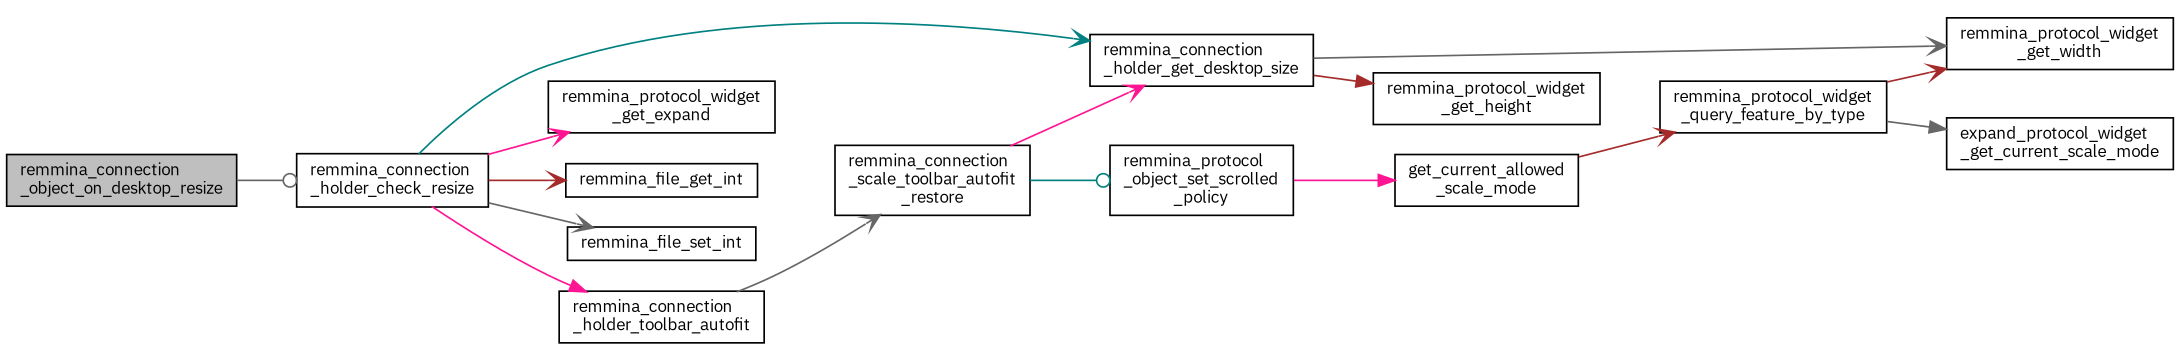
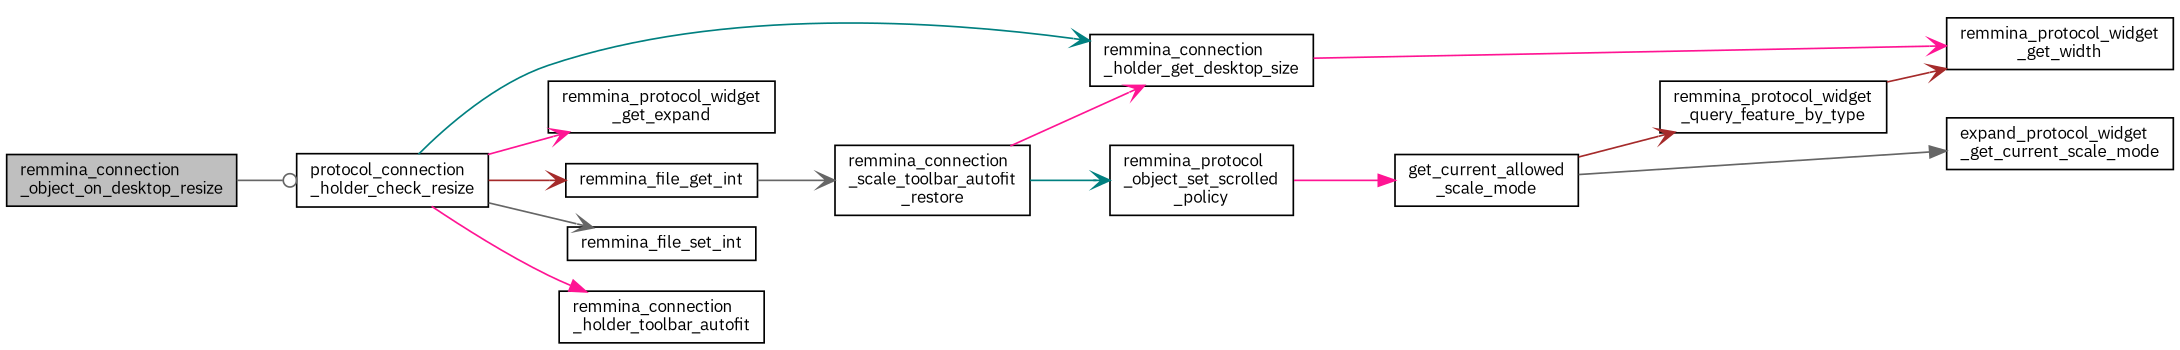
  digraph {
    fontname="IBM Plex Sans"
    rankdir=LR
    node [color=black fillcolor=white fontname="IBM Plex Sans" fontsize=10 shape=record style=filled]
    edge [arrowhead=vee color=gray40 fontname="IBM Plex Sans" fontsize=10 labelfontname=Helvetica labelfontsize=10 style=solid]
    n1 [fillcolor=grey75 fontcolor=black height=0.2 label="remmina_connection\l_object_on_desktop_resize" width=0.4]
-   n2 [height=0.2 label="remmina_connection\l_holder_check_resize" width=0.4]
+   n2 [height=0.2 label="protocol_connection\l_holder_check_resize" width=0.4]
    n3 [height=0.2 label="remmina_connection\l_holder_get_desktop_size" width=0.4]
    n4 [height=0.2 label="remmina_protocol_widget\l_get_expand" width=0.4]
    n5 [height=0.2 label=remmina_file_get_int width=0.4]
    n6 [height=0.2 label=remmina_file_set_int width=0.4]
    n7 [height=0.2 label="remmina_connection\l_holder_toolbar_autofit" width=0.4]
    n8 [height=0.2 label="remmina_protocol_widget\l_get_width" width=0.4]
-   n9 [height=0.2 label="remmina_protocol_widget\l_get_height" width=0.4]
    n10 [height=0.2 label="remmina_connection\l_scale_toolbar_autofit\l_restore" width=0.4]
    n11 [height=0.2 label="remmina_protocol\l_object_set_scrolled\l_policy" width=0.4]
    n12 [height=0.2 label="get_current_allowed\l_scale_mode" width=0.4]
    n13 [height=0.2 label="expand_protocol_widget\l_get_current_scale_mode" width=0.4]
    n14 [height=0.2 label="remmina_protocol_widget\l_query_feature_by_type" width=0.4]
    n1 -> n2 [arrowhead=odot]
    n2 -> n3 [color=teal]
    n2 -> n4 [color=deeppink]
    n2 -> n5 [color=brown]
    n2 -> n6
    n2 -> n7 [arrowhead=normal color=deeppink]
-   n3 -> n8
-   n3 -> n9 [arrowhead=normal color=brown]
-   n7 -> n10
+   n3 -> n8 [color=deeppink]
+   n5 -> n10
    n10 -> n3 [color=deeppink]
-   n10 -> n11 [arrowhead=odot color=teal]
+   n10 -> n11 [color=teal]
    n11 -> n12 [arrowhead=normal color=deeppink]
-   n14 -> n13 [arrowhead=normal]
+   n12 -> n13 [arrowhead=normal]
    n12 -> n14 [color=brown]
    n14 -> n8 [color=brown]
  }
